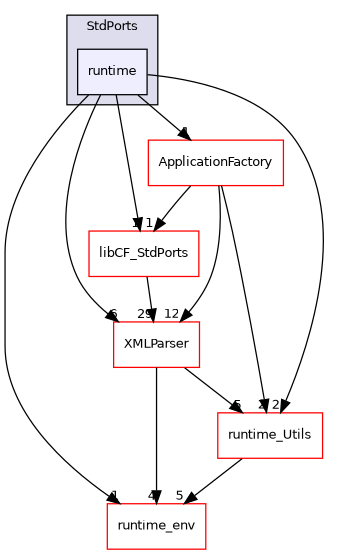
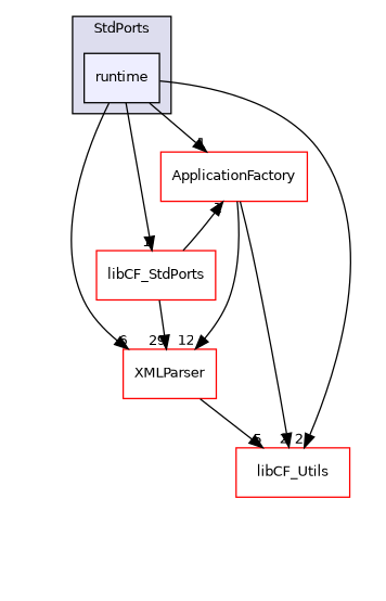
  digraph {
    compound=true
    node [fillcolor=white fontname=Helvetica fontsize=10 shape=box style=filled color=red]
    edge [headlabel=1 labeldistance=1.5 labelfontname=Helvetica labelfontsize=10]
    n1 [fillcolor="#eeeeff" label=runtime pencolor=black color=""]
    n2 [label=XMLParser]
    n3 [label=libCF_StdPorts]
-   n4 [label=runtime_Utils]
+   n4 [label=libCF_Utils]
    n5 [label=ApplicationFactory]
-   n6 [label=runtime_env]
    subgraph cluster_1 {
      bgcolor="#ddddee"
      fontname=Helvetica
      fontsize=10
      label=StdPorts
      pencolor=black
      n1
    }
    n1 -> n2 [headlabel=6]
    n1 -> n3
    n1 -> n4 [headlabel=2]
    n1 -> n5
-   n1 -> n6
    n2 -> n4 [headlabel=5]
-   n2 -> n6 [headlabel=4]
    n3 -> n2 [headlabel=29]
-   n4 -> n6 [headlabel=5]
    n5 -> n2 [headlabel=12]
-   n5 -> n3
+   n3 -> n5
    n5 -> n4 [headlabel=2]
  }
